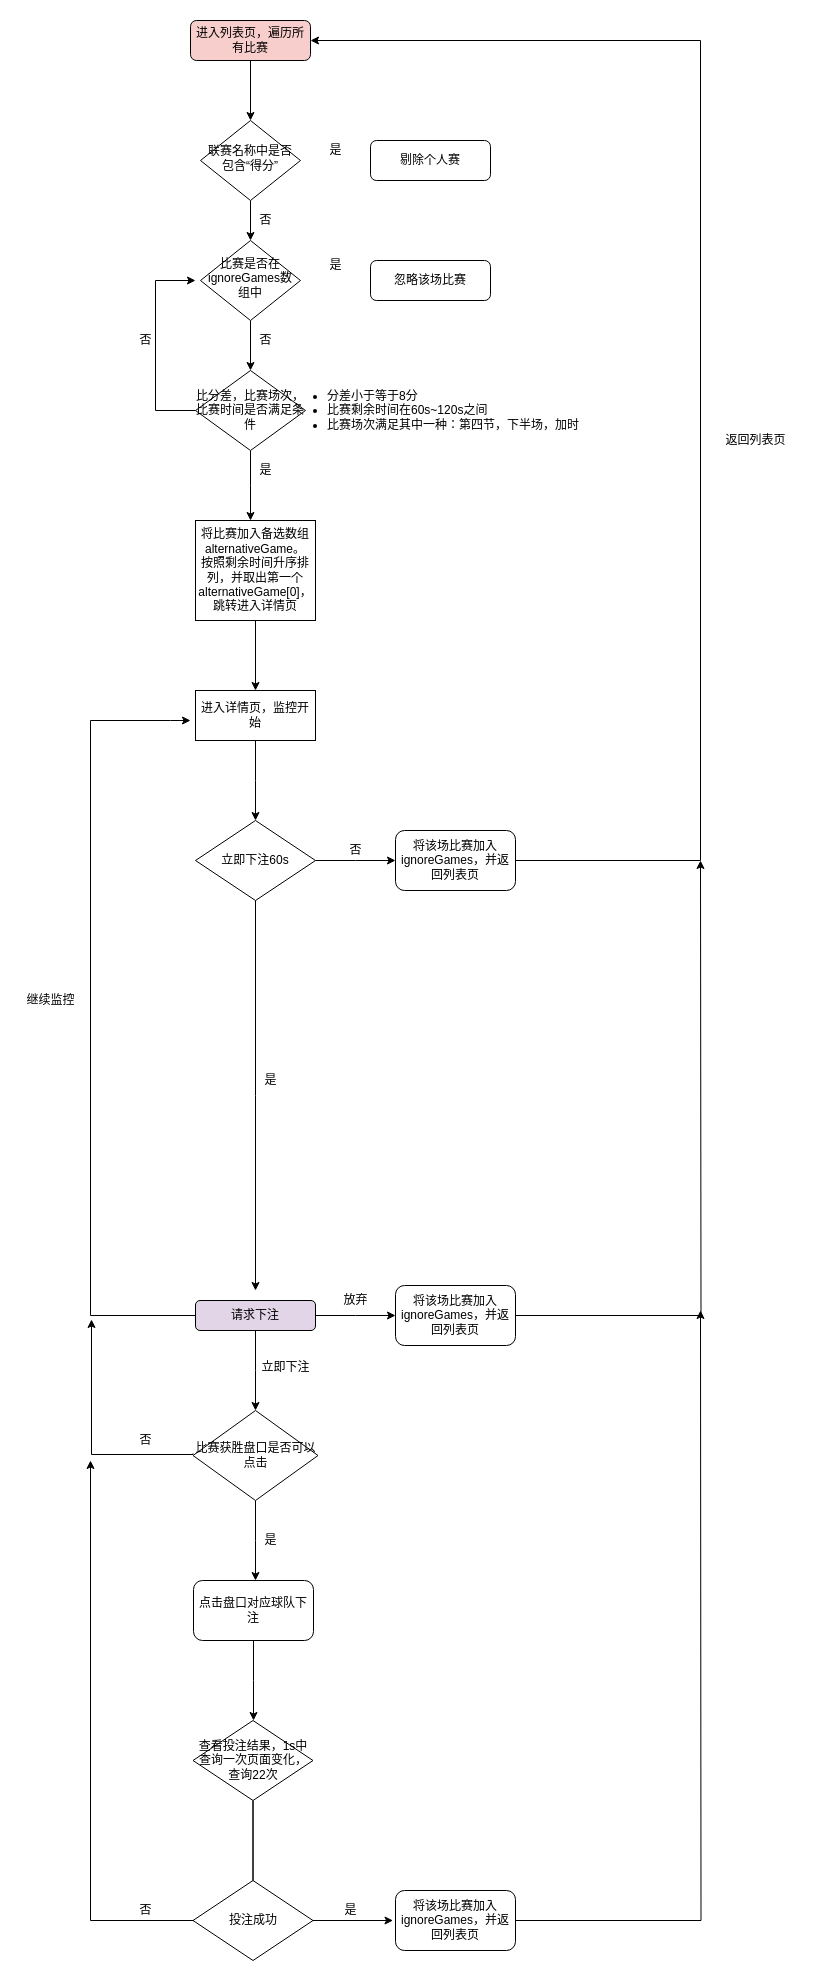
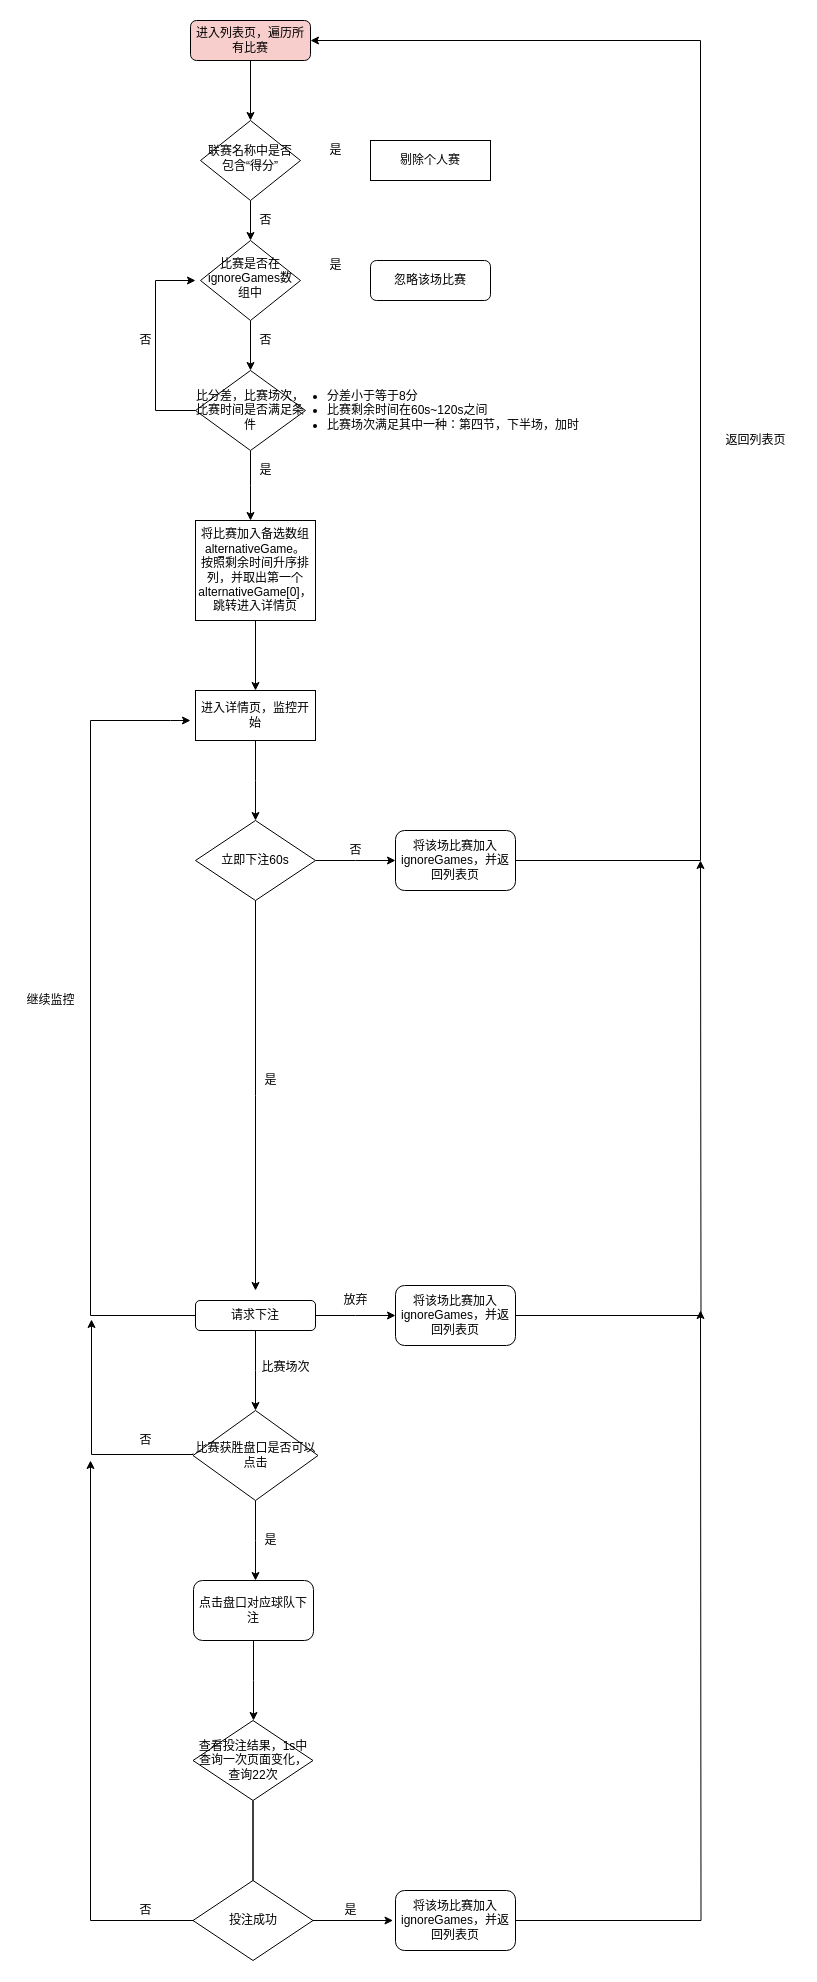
  <mxCell id="0" />
  <mxCell id="1" parent="0" />
  <mxCell id="2" value="" style="edgeStyle=orthogonalEdgeStyle;rounded=0;orthogonalLoop=1;jettySize=auto;html=1;" parent="1" source="3" target="5" edge="1"><mxGeometry relative="1" as="geometry" /></mxCell>
  <mxCell id="3" value="进入列表页，遍历所有比赛" style="rounded=1;whiteSpace=wrap;html=1;fontSize=12;glass=0;strokeWidth=1;shadow=0;fillColor=#f8cecc;" parent="1" vertex="1"><mxGeometry x="190" y="20" width="120" height="40" as="geometry" /></mxCell>
  <mxCell id="4" value="" style="edgeStyle=orthogonalEdgeStyle;rounded=0;orthogonalLoop=1;jettySize=auto;html=1;" parent="1" source="5" target="8" edge="1"><mxGeometry relative="1" as="geometry" /></mxCell>
  <mxCell id="5" value="联赛名称中是否包含“得分”" style="rhombus;whiteSpace=wrap;html=1;shadow=0;fontFamily=Helvetica;fontSize=12;align=center;strokeWidth=1;spacing=6;spacingTop=-4;" parent="1" vertex="1"><mxGeometry x="200" y="120" width="100" height="80" as="geometry" /></mxCell>
- <mxCell id="6" value="剔除个人赛" style="rounded=1;whiteSpace=wrap;html=1;fontSize=12;glass=0;strokeWidth=1;shadow=0;" parent="1" vertex="1"><mxGeometry x="370" y="140" width="120" height="40" as="geometry" /></mxCell>
+ <mxCell id="6" value="剔除个人赛" style="whiteSpace=wrap;html=1;fontSize=12;glass=0;strokeWidth=1;shadow=0;rounded=0;" parent="1" vertex="1"><mxGeometry x="370" y="140" width="120" height="40" as="geometry" /></mxCell>
  <mxCell id="7" value="" style="edgeStyle=orthogonalEdgeStyle;rounded=0;orthogonalLoop=1;jettySize=auto;html=1;" parent="1" source="8" target="12" edge="1"><mxGeometry relative="1" as="geometry" /></mxCell>
  <mxCell id="8" value="比赛是否在ignoreGames数组中" style="rhombus;whiteSpace=wrap;html=1;shadow=0;fontFamily=Helvetica;fontSize=12;align=center;strokeWidth=1;spacing=6;spacingTop=-4;" parent="1" vertex="1"><mxGeometry x="200" y="240" width="100" height="80" as="geometry" /></mxCell>
  <mxCell id="9" value="忽略该场比赛" style="rounded=1;whiteSpace=wrap;html=1;fontSize=12;glass=0;strokeWidth=1;shadow=0;" parent="1" vertex="1"><mxGeometry x="370" y="260" width="120" height="40" as="geometry" /></mxCell>
  <mxCell id="10" value="" style="edgeStyle=orthogonalEdgeStyle;rounded=0;orthogonalLoop=1;jettySize=auto;html=1;" parent="1" source="12" edge="1"><mxGeometry relative="1" as="geometry"><mxPoint x="250" y="520" as="targetPoint" /></mxGeometry></mxCell>
  <mxCell id="11" value="" style="edgeStyle=orthogonalEdgeStyle;rounded=0;orthogonalLoop=1;jettySize=auto;html=1;" parent="1" source="12" edge="1"><mxGeometry relative="1" as="geometry"><mxPoint x="195" y="280" as="targetPoint" /><Array as="points"><mxPoint x="155" y="410" /><mxPoint x="155" y="280" /></Array></mxGeometry></mxCell>
  <mxCell id="12" value="比分差，比赛场次，比赛时间是否满足条件" style="rhombus;whiteSpace=wrap;html=1;" parent="1" vertex="1"><mxGeometry x="195" y="370" width="110" height="80" as="geometry" /></mxCell>
  <mxCell id="13" value="否" style="text;html=1;align=center;verticalAlign=middle;resizable=0;points=[];autosize=1;" parent="1" vertex="1"><mxGeometry x="130" y="330" width="30" height="20" as="geometry" /></mxCell>
  <mxCell id="14" value="否" style="text;html=1;align=center;verticalAlign=middle;resizable=0;points=[];autosize=1;" parent="1" vertex="1"><mxGeometry x="250" y="330" width="30" height="20" as="geometry" /></mxCell>
  <mxCell id="15" value="是" style="text;html=1;align=center;verticalAlign=middle;resizable=0;points=[];autosize=1;" parent="1" vertex="1"><mxGeometry x="320" y="255" width="30" height="20" as="geometry" /></mxCell>
  <mxCell id="16" value="否" style="text;html=1;align=center;verticalAlign=middle;resizable=0;points=[];autosize=1;" parent="1" vertex="1"><mxGeometry x="250" y="210" width="30" height="20" as="geometry" /></mxCell>
  <mxCell id="17" value="是" style="text;html=1;align=center;verticalAlign=middle;resizable=0;points=[];autosize=1;" parent="1" vertex="1"><mxGeometry x="320" y="140" width="30" height="20" as="geometry" /></mxCell>
  <mxCell id="18" value="是" style="text;html=1;align=center;verticalAlign=middle;resizable=0;points=[];autosize=1;" parent="1" vertex="1"><mxGeometry x="250" y="460" width="30" height="20" as="geometry" /></mxCell>
  <mxCell id="19" value="" style="edgeStyle=orthogonalEdgeStyle;rounded=0;orthogonalLoop=1;jettySize=auto;html=1;" parent="1" source="20" target="22" edge="1"><mxGeometry relative="1" as="geometry" /></mxCell>
  <mxCell id="20" value="&lt;span style=&quot;white-space: normal&quot;&gt;将比赛加入备选数组alternativeGame。&lt;br&gt;按照剩余时间升序排列，并取出第一个&lt;/span&gt;alternativeGame[0]，跳转进入详情页&lt;span style=&quot;white-space: normal&quot;&gt;&lt;br&gt;&lt;/span&gt;" style="rounded=0;whiteSpace=wrap;html=1;" parent="1" vertex="1"><mxGeometry x="195" y="520" width="120" height="100" as="geometry" /></mxCell>
  <mxCell id="21" value="" style="edgeStyle=orthogonalEdgeStyle;rounded=0;orthogonalLoop=1;jettySize=auto;html=1;" parent="1" source="22" edge="1"><mxGeometry relative="1" as="geometry"><mxPoint x="255" y="820" as="targetPoint" /></mxGeometry></mxCell>
  <mxCell id="22" value="&lt;span style=&quot;white-space: normal&quot;&gt;进入详情页，监控开始&lt;br&gt;&lt;/span&gt;" style="rounded=0;whiteSpace=wrap;html=1;" parent="1" vertex="1"><mxGeometry x="195" y="690" width="120" height="50" as="geometry" /></mxCell>
  <mxCell id="23" value="&lt;ul&gt;&lt;li&gt;分差小于等于8分&lt;/li&gt;&lt;li&gt;比赛剩余时间在60s~120s之间&lt;/li&gt;&lt;li&gt;比赛场次满足其中一种：第四节，下半场，加时&lt;/li&gt;&lt;/ul&gt;" style="text;strokeColor=none;fillColor=none;html=1;whiteSpace=wrap;verticalAlign=middle;overflow=hidden;" parent="1" vertex="1"><mxGeometry x="285" y="370" width="365" height="80" as="geometry" /></mxCell>
  <mxCell id="24" value="" style="edgeStyle=orthogonalEdgeStyle;rounded=0;orthogonalLoop=1;jettySize=auto;html=1;" parent="1" source="26" edge="1"><mxGeometry relative="1" as="geometry"><mxPoint x="395" y="860" as="targetPoint" /></mxGeometry></mxCell>
  <mxCell id="25" value="" style="edgeStyle=orthogonalEdgeStyle;rounded=0;orthogonalLoop=1;jettySize=auto;html=1;" parent="1" source="26" edge="1"><mxGeometry relative="1" as="geometry"><mxPoint x="255" y="1290" as="targetPoint" /></mxGeometry></mxCell>
  <mxCell id="26" value="立即下注60s" style="rhombus;whiteSpace=wrap;html=1;" parent="1" vertex="1"><mxGeometry x="195" y="820" width="120" height="80" as="geometry" /></mxCell>
  <mxCell id="27" value="否" style="text;html=1;align=center;verticalAlign=middle;resizable=0;points=[];autosize=1;" parent="1" vertex="1"><mxGeometry x="340" y="840" width="30" height="20" as="geometry" /></mxCell>
  <mxCell id="28" value="" style="edgeStyle=orthogonalEdgeStyle;rounded=0;orthogonalLoop=1;jettySize=auto;html=1;entryX=1;entryY=0.5;entryDx=0;entryDy=0;" parent="1" source="29" target="3" edge="1"><mxGeometry relative="1" as="geometry"><mxPoint x="630" y="240" as="targetPoint" /><Array as="points"><mxPoint x="700" y="860" /><mxPoint x="700" y="40" /></Array></mxGeometry></mxCell>
  <mxCell id="29" value="将该场比赛加入ignoreGames，并返回列表页" style="rounded=1;whiteSpace=wrap;html=1;" parent="1" vertex="1"><mxGeometry x="395" y="830" width="120" height="60" as="geometry" /></mxCell>
  <mxCell id="30" value="是" style="text;html=1;align=center;verticalAlign=middle;resizable=0;points=[];autosize=1;" parent="1" vertex="1"><mxGeometry x="255" y="1070" width="30" height="20" as="geometry" /></mxCell>
  <mxCell id="31" value="" style="edgeStyle=orthogonalEdgeStyle;rounded=0;orthogonalLoop=1;jettySize=auto;html=1;" parent="1" source="34" edge="1"><mxGeometry relative="1" as="geometry"><mxPoint x="190" y="720" as="targetPoint" /><Array as="points"><mxPoint x="90" y="1315" /><mxPoint x="90" y="720" /><mxPoint x="170" y="720" /></Array></mxGeometry></mxCell>
  <mxCell id="32" value="" style="edgeStyle=orthogonalEdgeStyle;rounded=0;orthogonalLoop=1;jettySize=auto;html=1;" parent="1" source="34" edge="1"><mxGeometry relative="1" as="geometry"><mxPoint x="395" y="1315" as="targetPoint" /></mxGeometry></mxCell>
  <mxCell id="33" value="" style="edgeStyle=orthogonalEdgeStyle;rounded=0;orthogonalLoop=1;jettySize=auto;html=1;" parent="1" source="34" edge="1"><mxGeometry relative="1" as="geometry"><mxPoint x="255" y="1410" as="targetPoint" /></mxGeometry></mxCell>
- <mxCell id="34" value="请求下注" style="rounded=1;whiteSpace=wrap;html=1;fillColor=#e1d5e7;" parent="1" vertex="1"><mxGeometry x="195" y="1300" width="120" height="30" as="geometry" /></mxCell>
+ <mxCell id="34" value="请求下注" style="rounded=1;whiteSpace=wrap;html=1;" parent="1" vertex="1"><mxGeometry x="195" y="1300" width="120" height="30" as="geometry" /></mxCell>
  <mxCell id="35" value="继续监控" style="text;html=1;align=center;verticalAlign=middle;resizable=0;points=[];autosize=1;" parent="1" vertex="1"><mxGeometry x="20" y="990" width="60" height="20" as="geometry" /></mxCell>
  <mxCell id="36" value="" style="edgeStyle=orthogonalEdgeStyle;rounded=0;orthogonalLoop=1;jettySize=auto;html=1;" parent="1" source="37" edge="1"><mxGeometry relative="1" as="geometry"><mxPoint x="700" y="860" as="targetPoint" /></mxGeometry></mxCell>
  <mxCell id="37" value="将该场比赛加入ignoreGames，并返回列表页" style="rounded=1;whiteSpace=wrap;html=1;" parent="1" vertex="1"><mxGeometry x="395" y="1285" width="120" height="60" as="geometry" /></mxCell>
  <mxCell id="38" value="放弃" style="text;html=1;align=center;verticalAlign=middle;resizable=0;points=[];autosize=1;" parent="1" vertex="1"><mxGeometry x="335" y="1290" width="40" height="20" as="geometry" /></mxCell>
  <mxCell id="39" value="返回列表页" style="text;html=1;align=center;verticalAlign=middle;resizable=0;points=[];autosize=1;" parent="1" vertex="1"><mxGeometry x="715" y="430" width="80" height="20" as="geometry" /></mxCell>
- <mxCell id="40" value="立即下注" style="text;html=1;align=center;verticalAlign=middle;resizable=0;points=[];autosize=1;" parent="1" vertex="1"><mxGeometry x="255" y="1357" width="60" height="20" as="geometry" /></mxCell>
+ <mxCell id="40" value="比赛场次" style="text;html=1;align=center;verticalAlign=middle;resizable=0;points=[];autosize=1;" parent="1" vertex="1"><mxGeometry x="255" y="1357" width="60" height="20" as="geometry" /></mxCell>
  <mxCell id="41" value="" style="edgeStyle=orthogonalEdgeStyle;rounded=0;orthogonalLoop=1;jettySize=auto;html=1;exitX=0;exitY=0.5;exitDx=0;exitDy=0;" parent="1" edge="1"><mxGeometry relative="1" as="geometry"><mxPoint x="192.5" y="1453" as="sourcePoint" /><mxPoint x="91" y="1319" as="targetPoint" /><Array as="points"><mxPoint x="193" y="1454" /><mxPoint x="91" y="1454" /></Array></mxGeometry></mxCell>
  <mxCell id="42" value="" style="edgeStyle=orthogonalEdgeStyle;rounded=0;orthogonalLoop=1;jettySize=auto;html=1;" parent="1" source="43" edge="1"><mxGeometry relative="1" as="geometry"><mxPoint x="255" y="1580" as="targetPoint" /></mxGeometry></mxCell>
  <mxCell id="43" value="比赛获胜盘口是否可以点击" style="rhombus;whiteSpace=wrap;html=1;" parent="1" vertex="1"><mxGeometry x="192.5" y="1410" width="125" height="90" as="geometry" /></mxCell>
  <mxCell id="44" value="否" style="text;html=1;align=center;verticalAlign=middle;resizable=0;points=[];autosize=1;" parent="1" vertex="1"><mxGeometry x="130" y="1430" width="30" height="20" as="geometry" /></mxCell>
  <mxCell id="45" value="是" style="text;html=1;align=center;verticalAlign=middle;resizable=0;points=[];autosize=1;" parent="1" vertex="1"><mxGeometry x="255" y="1530" width="30" height="20" as="geometry" /></mxCell>
  <mxCell id="46" value="" style="edgeStyle=orthogonalEdgeStyle;rounded=0;orthogonalLoop=1;jettySize=auto;html=1;" parent="1" source="47" edge="1"><mxGeometry relative="1" as="geometry"><mxPoint x="253" y="1720" as="targetPoint" /></mxGeometry></mxCell>
  <mxCell id="47" value="点击盘口对应球队下注" style="rounded=1;whiteSpace=wrap;html=1;" parent="1" vertex="1"><mxGeometry x="193" y="1580" width="120" height="60" as="geometry" /></mxCell>
  <mxCell id="48" value="" style="edgeStyle=orthogonalEdgeStyle;rounded=0;orthogonalLoop=1;jettySize=auto;html=1;" parent="1" source="50" edge="1"><mxGeometry relative="1" as="geometry"><mxPoint x="90" y="1460" as="targetPoint" /><Array as="points"><mxPoint x="253" y="1920" /><mxPoint x="90" y="1920" /></Array></mxGeometry></mxCell>
  <mxCell id="49" value="" style="edgeStyle=orthogonalEdgeStyle;rounded=0;orthogonalLoop=1;jettySize=auto;html=1;endArrow=none;" parent="1" source="50" target="52" edge="1"><mxGeometry relative="1" as="geometry" /></mxCell>
  <mxCell id="50" value="查看投注结果，1s中查询一次页面变化，查询22次" style="rhombus;whiteSpace=wrap;html=1;" parent="1" vertex="1"><mxGeometry x="192.5" y="1720" width="120" height="80" as="geometry" /></mxCell>
  <mxCell id="51" value="" style="edgeStyle=orthogonalEdgeStyle;rounded=0;orthogonalLoop=1;jettySize=auto;html=1;" parent="1" source="52" edge="1"><mxGeometry relative="1" as="geometry"><mxPoint x="392.5" y="1920" as="targetPoint" /></mxGeometry></mxCell>
  <mxCell id="52" value="投注成功" style="rhombus;whiteSpace=wrap;html=1;" parent="1" vertex="1"><mxGeometry x="192.5" y="1880" width="120" height="80" as="geometry" /></mxCell>
  <mxCell id="53" value="" style="edgeStyle=orthogonalEdgeStyle;rounded=0;orthogonalLoop=1;jettySize=auto;html=1;" parent="1" source="54" edge="1"><mxGeometry relative="1" as="geometry"><mxPoint x="700" y="1310" as="targetPoint" /></mxGeometry></mxCell>
  <mxCell id="54" value="将该场比赛加入ignoreGames，并返回列表页" style="rounded=1;whiteSpace=wrap;html=1;" parent="1" vertex="1"><mxGeometry x="395" y="1890" width="120" height="60" as="geometry" /></mxCell>
  <mxCell id="55" value="否" style="text;html=1;align=center;verticalAlign=middle;resizable=0;points=[];autosize=1;" parent="1" vertex="1"><mxGeometry x="130" y="1900" width="30" height="20" as="geometry" /></mxCell>
  <mxCell id="56" value="是" style="text;html=1;align=center;verticalAlign=middle;resizable=0;points=[];autosize=1;" parent="1" vertex="1"><mxGeometry x="335" y="1900" width="30" height="20" as="geometry" /></mxCell>
